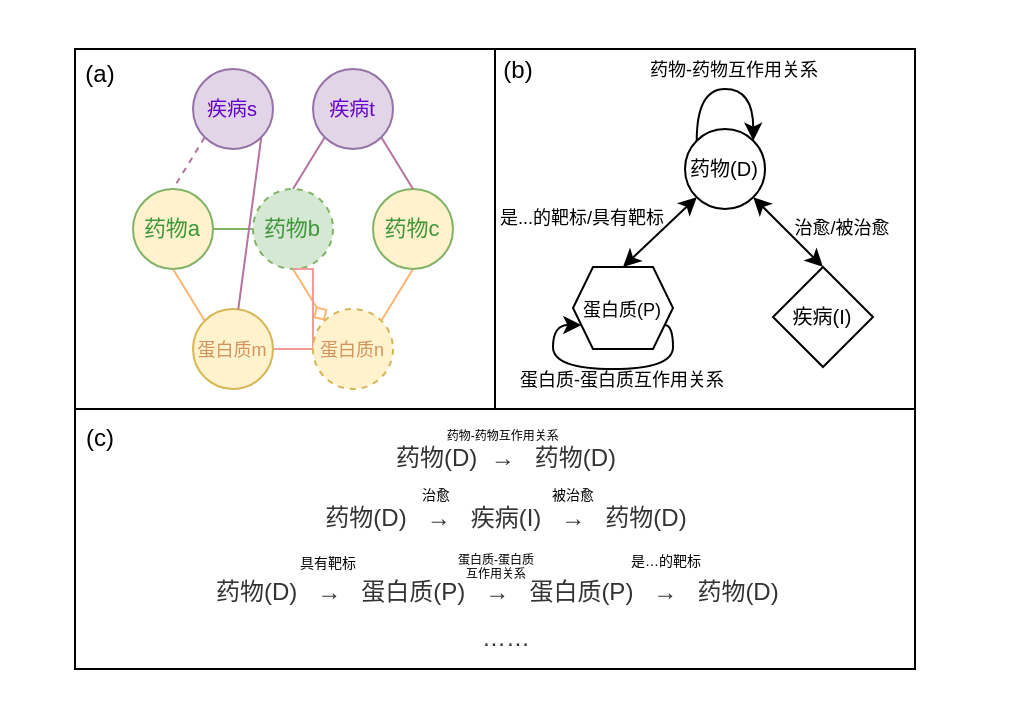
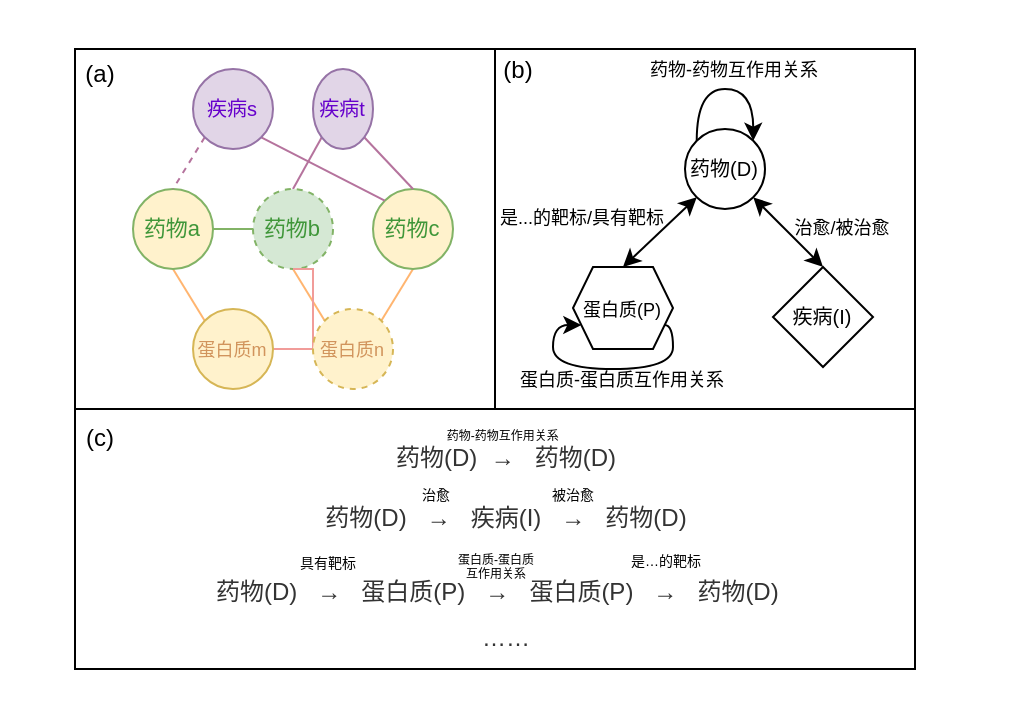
  <mxCell id="0" />
  <mxCell id="1" parent="0" />
  <mxCell id="2" value="" style="rounded=0;whiteSpace=wrap;html=1;" vertex="1" parent="1"><mxGeometry x="37" y="24" width="210" height="180" as="geometry" /></mxCell>
  <mxCell id="3" style="edgeStyle=orthogonalEdgeStyle;rounded=0;orthogonalLoop=1;jettySize=auto;html=1;exitX=1;exitY=0.5;exitDx=0;exitDy=0;entryX=0;entryY=0.5;entryDx=0;entryDy=0;endArrow=none;endFill=0;fillColor=#d5e8d4;strokeColor=#82b366;" edge="1" parent="1" source="5" target="8"><mxGeometry relative="1" as="geometry" /></mxCell>
  <mxCell id="4" style="rounded=0;orthogonalLoop=1;jettySize=auto;html=1;exitX=0.5;exitY=1;exitDx=0;exitDy=0;entryX=0;entryY=0;entryDx=0;entryDy=0;endArrow=none;endFill=0;strokeColor=#FFB570;" edge="1" parent="1" source="5" target="12"><mxGeometry relative="1" as="geometry" /></mxCell>
  <mxCell id="5" value="&lt;font color=&quot;#3f9639&quot; style=&quot;font-size: 11px;&quot;&gt;药物a&lt;/font&gt;" style="ellipse;whiteSpace=wrap;html=1;aspect=fixed;fillColor=#fff2cc;strokeColor=#82b366;fontSize=11;" vertex="1" parent="1"><mxGeometry x="66" y="94" width="40" height="40" as="geometry" /></mxCell>
- <mxCell id="6" style="rounded=0;orthogonalLoop=1;jettySize=auto;html=1;exitX=0.5;exitY=1;exitDx=0;exitDy=0;entryX=0;entryY=0;entryDx=0;entryDy=0;endArrow=diamond;endFill=0;strokeColor=#FFB570;" edge="1" parent="1" source="8" target="13"><mxGeometry relative="1" as="geometry" /></mxCell>
+ <mxCell id="6" style="rounded=0;orthogonalLoop=1;jettySize=auto;html=1;exitX=0.5;exitY=1;exitDx=0;exitDy=0;entryX=0;entryY=0;entryDx=0;entryDy=0;endArrow=none;endFill=0;strokeColor=#FFB570;" edge="1" parent="1" source="8" target="13"><mxGeometry relative="1" as="geometry" /></mxCell>
  <mxCell id="7" style="rounded=0;orthogonalLoop=1;jettySize=auto;html=1;exitX=0.5;exitY=0;exitDx=0;exitDy=0;entryX=0;entryY=1;entryDx=0;entryDy=0;strokeColor=#B5739D;endArrow=none;endFill=0;" edge="1" parent="1" source="8" target="18"><mxGeometry relative="1" as="geometry" /></mxCell>
  <mxCell id="8" value="&lt;font color=&quot;#3f9639&quot; style=&quot;font-size: 11px;&quot;&gt;药物b&lt;/font&gt;" style="ellipse;whiteSpace=wrap;html=1;aspect=fixed;fillColor=#d5e8d4;strokeColor=#82b366;fontSize=11;dashed=1;" vertex="1" parent="1"><mxGeometry x="126" y="94" width="40" height="40" as="geometry" /></mxCell>
  <mxCell id="9" style="rounded=0;orthogonalLoop=1;jettySize=auto;html=1;exitX=0.5;exitY=1;exitDx=0;exitDy=0;entryX=1;entryY=0;entryDx=0;entryDy=0;endArrow=none;endFill=0;strokeColor=#FFB570;" edge="1" parent="1" source="10" target="13"><mxGeometry relative="1" as="geometry" /></mxCell>
  <mxCell id="10" value="&lt;font color=&quot;#3f9639&quot; style=&quot;font-size: 11px;&quot;&gt;药物c&lt;/font&gt;" style="ellipse;whiteSpace=wrap;html=1;aspect=fixed;fillColor=#fff2cc;strokeColor=#82b366;fontSize=11;" vertex="1" parent="1"><mxGeometry x="186" y="94" width="40" height="40" as="geometry" /></mxCell>
  <mxCell id="11" style="edgeStyle=orthogonalEdgeStyle;rounded=0;orthogonalLoop=1;jettySize=auto;html=1;exitX=1;exitY=0.5;exitDx=0;exitDy=0;strokeColor=#F19C99;endArrow=none;endFill=0;" edge="1" parent="1" source="12" target="8"><mxGeometry relative="1" as="geometry" /></mxCell>
  <mxCell id="12" value="&lt;font style=&quot;font-size: 9px;&quot; color=&quot;#d1945c&quot;&gt;蛋白质m&lt;/font&gt;" style="ellipse;whiteSpace=wrap;html=1;aspect=fixed;fillColor=#fff2cc;strokeColor=#d6b656;" vertex="1" parent="1"><mxGeometry x="96" y="154" width="40" height="40" as="geometry" /></mxCell>
  <mxCell id="13" value="&lt;font style=&quot;font-size: 9px;&quot; color=&quot;#d1945c&quot;&gt;蛋白质n&lt;/font&gt;" style="ellipse;whiteSpace=wrap;html=1;aspect=fixed;fillColor=#fff2cc;strokeColor=#d6b656;dashed=1;" vertex="1" parent="1"><mxGeometry x="156" y="154" width="40" height="40" as="geometry" /></mxCell>
  <mxCell id="14" style="rounded=0;orthogonalLoop=1;jettySize=auto;html=1;exitX=0;exitY=1;exitDx=0;exitDy=0;entryX=0.5;entryY=0;entryDx=0;entryDy=0;endArrow=none;endFill=0;strokeColor=#B5739D;dashed=1;" edge="1" parent="1" source="16" target="5"><mxGeometry relative="1" as="geometry" /></mxCell>
- <mxCell id="15" style="rounded=0;orthogonalLoop=1;jettySize=auto;html=1;exitX=1;exitY=1;exitDx=0;exitDy=0;endArrow=none;endFill=0;strokeColor=#B5739D;" edge="1" parent="1" source="16" target="12"><mxGeometry relative="1" as="geometry" /></mxCell>
+ <mxCell id="15" style="rounded=0;orthogonalLoop=1;jettySize=auto;html=1;exitX=1;exitY=1;exitDx=0;exitDy=0;entryX=0;entryY=0;entryDx=0;entryDy=0;endArrow=none;endFill=0;strokeColor=#B5739D;" edge="1" parent="1" source="16" target="10"><mxGeometry relative="1" as="geometry" /></mxCell>
  <mxCell id="16" value="&lt;font color=&quot;#6600cc&quot; style=&quot;font-size: 10px;&quot;&gt;疾病s&lt;/font&gt;" style="ellipse;whiteSpace=wrap;html=1;aspect=fixed;fillColor=#e1d5e7;strokeColor=#9673a6;" vertex="1" parent="1"><mxGeometry x="96" y="34" width="40" height="40" as="geometry" /></mxCell>
  <mxCell id="17" style="rounded=0;orthogonalLoop=1;jettySize=auto;html=1;exitX=1;exitY=1;exitDx=0;exitDy=0;entryX=0.5;entryY=0;entryDx=0;entryDy=0;endArrow=none;endFill=0;strokeColor=#B5739D;" edge="1" parent="1" source="18" target="10"><mxGeometry relative="1" as="geometry" /></mxCell>
- <mxCell id="18" value="&lt;font color=&quot;#6600cc&quot; style=&quot;font-size: 10px;&quot;&gt;疾病t&lt;/font&gt;" style="ellipse;whiteSpace=wrap;html=1;aspect=fixed;fillColor=#e1d5e7;strokeColor=#9673a6;" vertex="1" parent="1"><mxGeometry x="156" y="34" width="40" height="40" as="geometry" /></mxCell>
+ <mxCell id="18" value="&lt;font color=&quot;#6600cc&quot; style=&quot;font-size: 10px;&quot;&gt;疾病t&lt;/font&gt;" style="ellipse;whiteSpace=wrap;html=1;aspect=fixed;fillColor=#e1d5e7;strokeColor=#9673a6;" vertex="1" parent="1"><mxGeometry x="156" y="34" width="30" height="40" as="geometry" /></mxCell>
  <mxCell id="19" value="" style="rounded=0;whiteSpace=wrap;html=1;" vertex="1" parent="1"><mxGeometry x="247" y="24" width="210" height="180" as="geometry" /></mxCell>
  <mxCell id="20" style="rounded=0;orthogonalLoop=1;jettySize=auto;html=1;exitX=1;exitY=1;exitDx=0;exitDy=0;entryX=0.5;entryY=0;entryDx=0;entryDy=0;startArrow=classic;startFill=1;" edge="1" parent="1" source="21" target="26"><mxGeometry relative="1" as="geometry" /></mxCell>
  <mxCell id="21" value="&lt;font style=&quot;font-size: 10px;&quot;&gt;药物(D)&lt;/font&gt;" style="ellipse;whiteSpace=wrap;html=1;aspect=fixed;fontSize=11;" vertex="1" parent="1"><mxGeometry x="342" y="64" width="40" height="40" as="geometry" /></mxCell>
  <mxCell id="22" style="edgeStyle=orthogonalEdgeStyle;rounded=0;orthogonalLoop=1;jettySize=auto;html=1;exitX=0;exitY=0;exitDx=0;exitDy=0;entryX=1;entryY=0;entryDx=0;entryDy=0;curved=1;" edge="1" parent="1" source="21" target="21"><mxGeometry relative="1" as="geometry"><Array as="points"><mxPoint x="348" y="44" /><mxPoint x="376" y="44" /></Array></mxGeometry></mxCell>
  <mxCell id="23" value="药物-药物互作用关系" style="text;html=1;align=center;verticalAlign=middle;whiteSpace=wrap;rounded=0;fontSize=9;" vertex="1" parent="1"><mxGeometry x="280" y="20" width="174" height="30" as="geometry" /></mxCell>
  <mxCell id="24" style="rounded=0;orthogonalLoop=1;jettySize=auto;html=1;exitX=0.5;exitY=0;exitDx=0;exitDy=0;entryX=0;entryY=1;entryDx=0;entryDy=0;startArrow=classic;startFill=1;" edge="1" parent="1" source="25" target="21"><mxGeometry relative="1" as="geometry" /></mxCell>
  <mxCell id="25" value="&lt;span style=&quot;font-size: 9px;&quot;&gt;蛋白质(P)&lt;/span&gt;" style="shape=hexagon;perimeter=hexagonPerimeter2;whiteSpace=wrap;html=1;fixedSize=1;size=10;" vertex="1" parent="1"><mxGeometry x="286" y="133" width="50" height="41" as="geometry" /></mxCell>
  <mxCell id="26" value="&lt;span style=&quot;font-size: 10px;&quot;&gt;疾病(I)&lt;/span&gt;" style="rhombus;whiteSpace=wrap;html=1;" vertex="1" parent="1"><mxGeometry x="386" y="133" width="50" height="50" as="geometry" /></mxCell>
  <mxCell id="27" value="治愈/被治愈" style="text;html=1;align=center;verticalAlign=middle;whiteSpace=wrap;rounded=0;fontSize=9;" vertex="1" parent="1"><mxGeometry x="356" y="99" width="130" height="30" as="geometry" /></mxCell>
  <mxCell id="28" value="是...的靶标/具有靶标" style="text;html=1;align=center;verticalAlign=middle;whiteSpace=wrap;rounded=0;fontSize=9;" vertex="1" parent="1"><mxGeometry x="226" y="94" width="130" height="30" as="geometry" /></mxCell>
  <mxCell id="29" value="" style="rounded=0;whiteSpace=wrap;html=1;" vertex="1" parent="1"><mxGeometry x="37" y="204" width="420" height="130" as="geometry" /></mxCell>
  <mxCell id="30" value="&lt;font style=&quot;font-size: 12px;&quot;&gt;&lt;span style=&quot;color: rgb(51, 51, 51); font-family: Arial, sans-serif; text-align: start; background-color: rgb(255, 255, 255);&quot;&gt;药物(D)&amp;nbsp; &amp;nbsp;→&amp;nbsp; &amp;nbsp;疾病(I)&amp;nbsp; &amp;nbsp;&lt;/span&gt;&lt;span style=&quot;color: rgb(51, 51, 51); font-family: Arial, sans-serif; text-align: start; background-color: rgb(255, 255, 255);&quot;&gt;→&amp;nbsp; &amp;nbsp;&lt;/span&gt;&lt;span style=&quot;color: rgb(51, 51, 51); font-family: Arial, sans-serif; text-align: start; background-color: rgb(255, 255, 255);&quot;&gt;药物(D)&lt;/span&gt;&lt;/font&gt;" style="text;html=1;align=center;verticalAlign=middle;whiteSpace=wrap;rounded=0;" vertex="1" parent="1"><mxGeometry x="156" y="244" width="194" height="30" as="geometry" /></mxCell>
  <mxCell id="31" value="&lt;div style=&quot;text-align: start;&quot;&gt;&lt;br&gt;&lt;/div&gt;" style="text;html=1;align=center;verticalAlign=middle;whiteSpace=wrap;rounded=0;" vertex="1" parent="1"><mxGeometry x="156" y="274" width="194" height="30" as="geometry" /></mxCell>
  <mxCell id="32" value="蛋白质-蛋白质互作用关系" style="text;html=1;align=center;verticalAlign=middle;whiteSpace=wrap;rounded=0;fontSize=9;" vertex="1" parent="1"><mxGeometry x="224" y="175" width="174" height="30" as="geometry" /></mxCell>
  <mxCell id="33" style="edgeStyle=orthogonalEdgeStyle;rounded=0;orthogonalLoop=1;jettySize=auto;html=1;exitX=1;exitY=0.75;exitDx=0;exitDy=0;entryX=0;entryY=0.75;entryDx=0;entryDy=0;curved=1;" edge="1" parent="1" source="25" target="25"><mxGeometry relative="1" as="geometry"><Array as="points"><mxPoint x="336" y="162" /><mxPoint x="336" y="184" /><mxPoint x="276" y="184" /><mxPoint x="276" y="162" /></Array></mxGeometry></mxCell>
  <mxCell id="34" value="&lt;span style=&quot;font-size: 12px; font-style: normal; font-variant-ligatures: normal; font-variant-caps: normal; font-weight: 400; letter-spacing: normal; orphans: 2; text-indent: 0px; text-transform: none; widows: 2; word-spacing: 0px; -webkit-text-stroke-width: 0px; white-space: normal; text-decoration-thickness: initial; text-decoration-style: initial; text-decoration-color: initial; color: rgb(51, 51, 51); font-family: Arial, sans-serif; text-align: start; background-color: rgb(255, 255, 255);&quot;&gt;药物(D)&amp;nbsp; &amp;nbsp;→&amp;nbsp; &amp;nbsp;蛋白质(P)&amp;nbsp; &amp;nbsp;&lt;/span&gt;&lt;span style=&quot;font-size: 12px; font-style: normal; font-variant-ligatures: normal; font-variant-caps: normal; font-weight: 400; letter-spacing: normal; orphans: 2; text-indent: 0px; text-transform: none; widows: 2; word-spacing: 0px; -webkit-text-stroke-width: 0px; white-space: normal; text-decoration-thickness: initial; text-decoration-style: initial; text-decoration-color: initial; color: rgb(51, 51, 51); font-family: Arial, sans-serif; text-align: start; background-color: rgb(255, 255, 255);&quot;&gt;→&amp;nbsp; &amp;nbsp;&lt;/span&gt;&lt;span style=&quot;font-size: 12px; font-style: normal; font-variant-ligatures: normal; font-variant-caps: normal; font-weight: 400; letter-spacing: normal; orphans: 2; text-indent: 0px; text-transform: none; widows: 2; word-spacing: 0px; -webkit-text-stroke-width: 0px; white-space: normal; text-decoration-thickness: initial; text-decoration-style: initial; text-decoration-color: initial; color: rgb(51, 51, 51); font-family: Arial, sans-serif; text-align: start; background-color: rgb(255, 255, 255);&quot;&gt;蛋白质(P)&amp;nbsp; &amp;nbsp;→&amp;nbsp; &amp;nbsp;药物(D)&lt;/span&gt;" style="text;whiteSpace=wrap;html=1;" vertex="1" parent="1"><mxGeometry x="106" y="282" width="320" height="40" as="geometry" /></mxCell>
  <mxCell id="35" value="&lt;font style=&quot;font-size: 7px;&quot;&gt;治愈&lt;/font&gt;" style="text;html=1;align=center;verticalAlign=middle;whiteSpace=wrap;rounded=0;" vertex="1" parent="1"><mxGeometry x="207" y="237" width="22" height="18" as="geometry" /></mxCell>
  <mxCell id="36" value="&lt;font style=&quot;font-size: 7px;&quot;&gt;被治愈&lt;/font&gt;" style="text;html=1;align=center;verticalAlign=middle;whiteSpace=wrap;rounded=0;" vertex="1" parent="1"><mxGeometry x="271" y="237" width="31" height="18" as="geometry" /></mxCell>
  <mxCell id="37" value="&lt;font style=&quot;font-size: 7px;&quot;&gt;具有靶标&lt;/font&gt;" style="text;html=1;align=center;verticalAlign=middle;whiteSpace=wrap;rounded=0;" vertex="1" parent="1"><mxGeometry x="149" y="271" width="30" height="18" as="geometry" /></mxCell>
  <mxCell id="38" value="&lt;p style=&quot;line-height: 40%;&quot;&gt;&lt;span style=&quot;font-size: 6px;&quot;&gt;蛋白质-蛋白质互作用关系&lt;/span&gt;&lt;/p&gt;" style="text;html=1;align=center;verticalAlign=middle;whiteSpace=wrap;rounded=0;" vertex="1" parent="1"><mxGeometry x="226" y="273" width="44" height="18" as="geometry" /></mxCell>
  <mxCell id="39" value="&lt;font style=&quot;font-size: 7px;&quot;&gt;是…的靶标&lt;/font&gt;" style="text;html=1;align=center;verticalAlign=middle;whiteSpace=wrap;rounded=0;" vertex="1" parent="1"><mxGeometry x="310" y="270" width="46" height="18" as="geometry" /></mxCell>
  <mxCell id="40" value="(a)" style="text;html=1;align=center;verticalAlign=middle;whiteSpace=wrap;rounded=0;" vertex="1" parent="1"><mxGeometry x="20" y="22" width="60" height="30" as="geometry" /></mxCell>
  <mxCell id="41" value="(b)" style="text;html=1;align=center;verticalAlign=middle;whiteSpace=wrap;rounded=0;" vertex="1" parent="1"><mxGeometry x="229" y="20" width="60" height="30" as="geometry" /></mxCell>
  <mxCell id="42" value="(c)" style="text;html=1;align=center;verticalAlign=middle;whiteSpace=wrap;rounded=0;" vertex="1" parent="1"><mxGeometry x="20" y="204" width="60" height="30" as="geometry" /></mxCell>
  <mxCell id="43" value="&lt;font style=&quot;font-size: 12px;&quot;&gt;&lt;span style=&quot;color: rgb(51, 51, 51); font-family: Arial, sans-serif; text-align: start; background-color: rgb(255, 255, 255);&quot;&gt;药物(D)&amp;nbsp;&amp;nbsp;&lt;/span&gt;&lt;span style=&quot;color: rgb(51, 51, 51); font-family: Arial, sans-serif; text-align: start; background-color: rgb(255, 255, 255);&quot;&gt;→&amp;nbsp; &amp;nbsp;&lt;/span&gt;&lt;span style=&quot;color: rgb(51, 51, 51); font-family: Arial, sans-serif; text-align: start; background-color: rgb(255, 255, 255);&quot;&gt;药物(D)&lt;/span&gt;&lt;/font&gt;" style="text;html=1;align=center;verticalAlign=middle;whiteSpace=wrap;rounded=0;" vertex="1" parent="1"><mxGeometry x="156" y="214" width="194" height="30" as="geometry" /></mxCell>
  <mxCell id="44" value="&lt;p style=&quot;line-height: 50%;&quot;&gt;&lt;span style=&quot;font-size: 6px;&quot;&gt;&amp;nbsp;药物-药物&lt;/span&gt;&lt;span style=&quot;font-size: 6px; background-color: initial;&quot;&gt;互作用关系&lt;/span&gt;&lt;/p&gt;" style="text;html=1;align=center;verticalAlign=middle;whiteSpace=wrap;rounded=0;" vertex="1" parent="1"><mxGeometry x="216.5" y="207" width="67" height="18" as="geometry" /></mxCell>
  <mxCell id="45" value="&lt;div style=&quot;text-align: start;&quot;&gt;&lt;font face=&quot;Arial, sans-serif&quot; color=&quot;#333333&quot;&gt;&lt;span style=&quot;background-color: rgb(255, 255, 255);&quot;&gt;……&lt;/span&gt;&lt;/font&gt;&lt;/div&gt;" style="text;html=1;align=center;verticalAlign=middle;whiteSpace=wrap;rounded=0;" vertex="1" parent="1"><mxGeometry x="156" y="304" width="194" height="30" as="geometry" /></mxCell>
